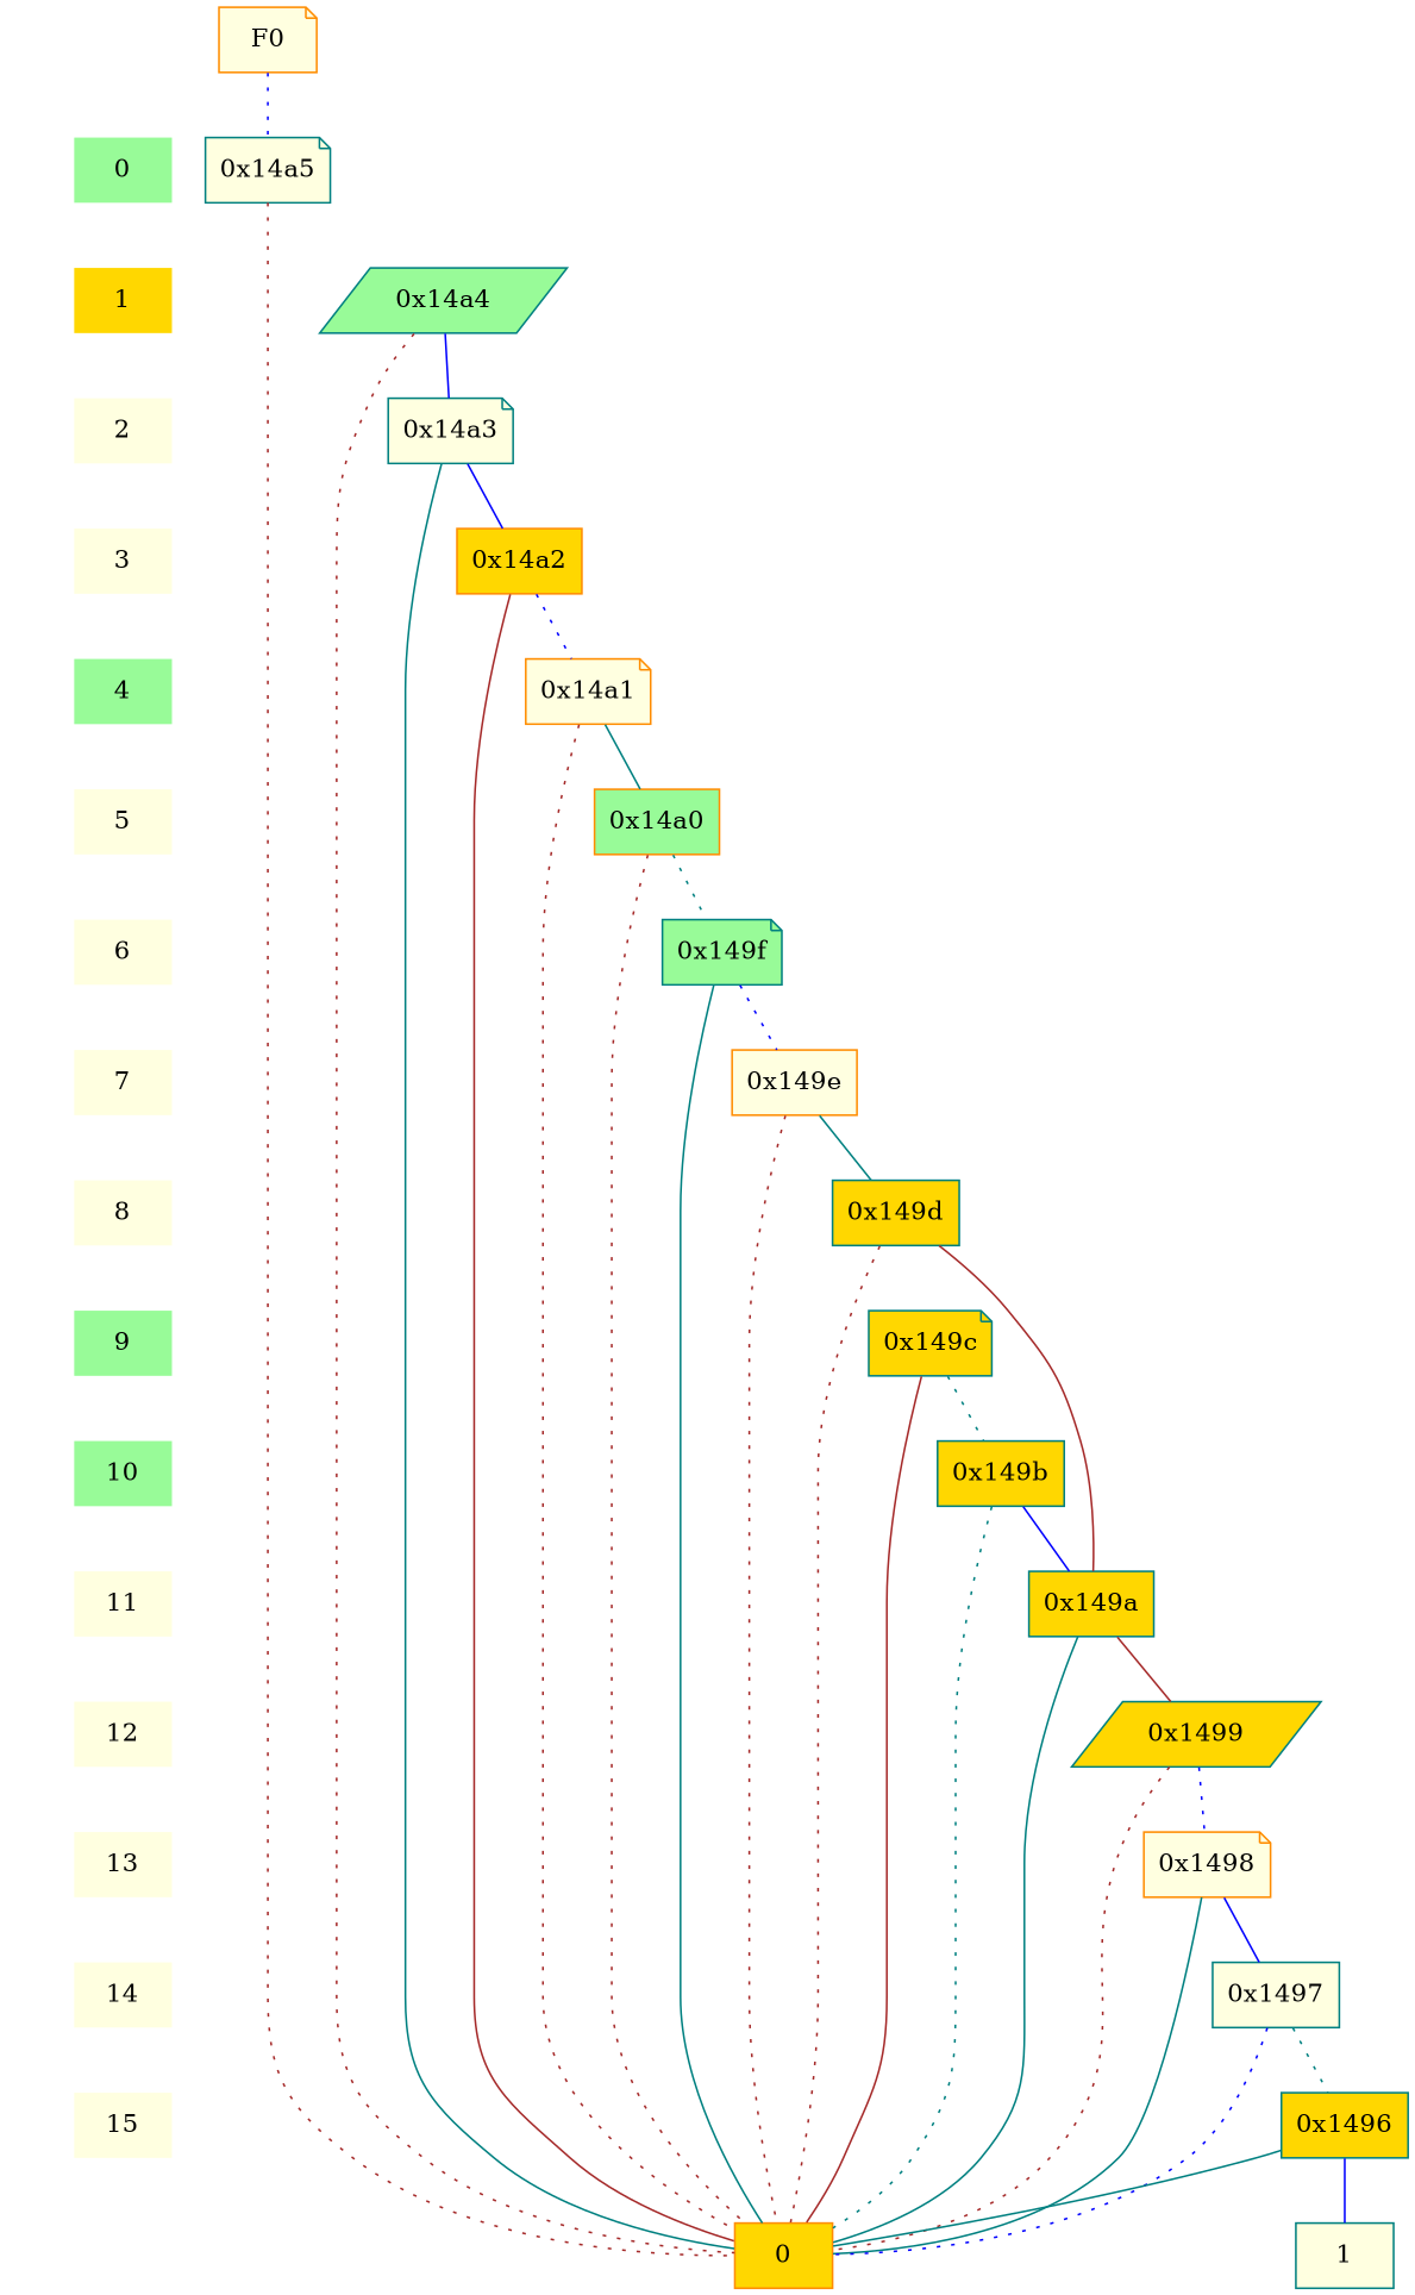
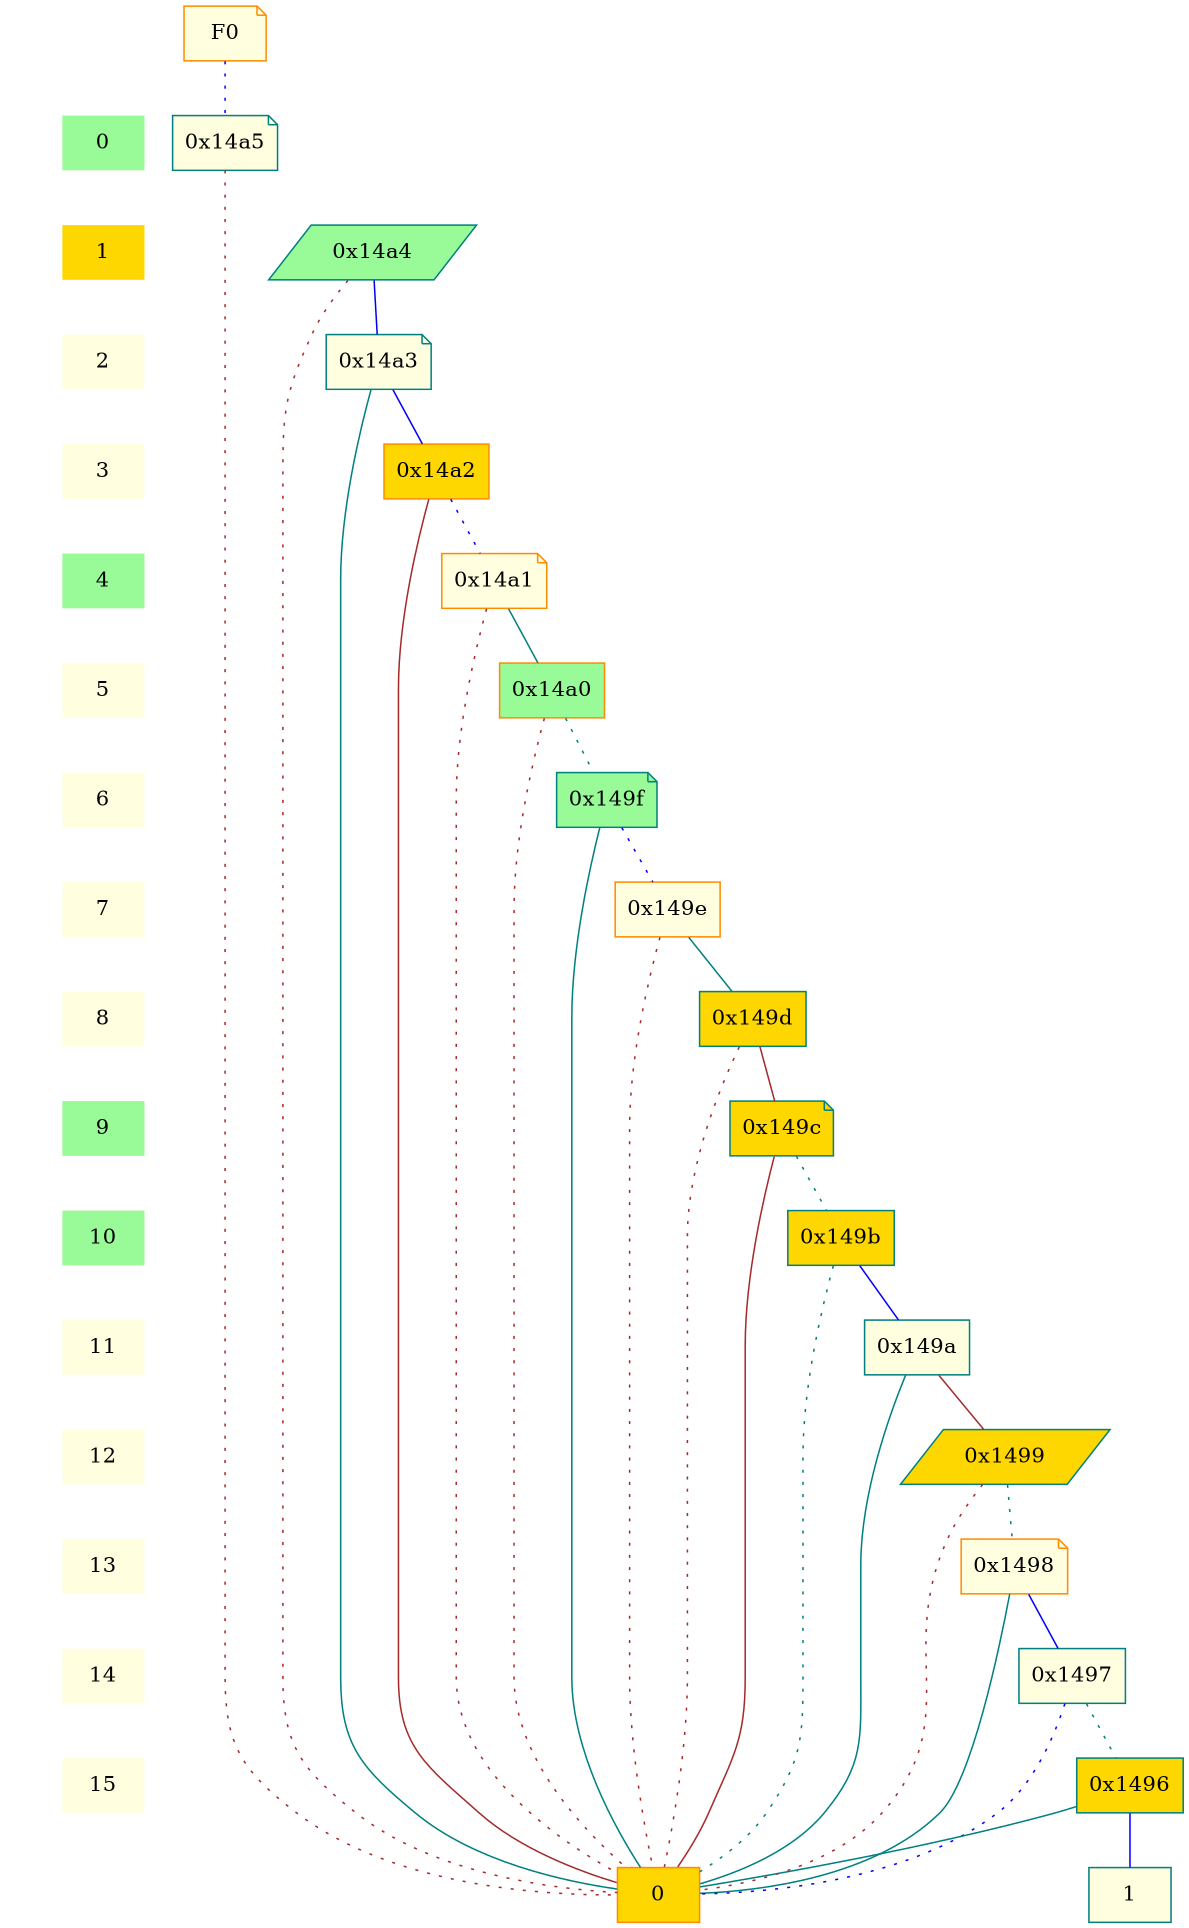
  digraph {
    node [shape=plaintext style=filled color=teal fillcolor=lightyellow]
    edge [dir=none style=invis]
    "CONST NODES" [style=invis color="" fillcolor=""]
    " 0 " [color=darkorange fillcolor=palegreen]
    " 1 " [fillcolor=gold]
    " 2 " [color=darkorange]
    " 3 " [color=darkorange]
    " 4 " [color=darkorange fillcolor=palegreen]
    " 5 "
    " 6 " [color=darkorange]
    " 7 "
    " 8 " [color=darkorange]
    " 9 " [color=darkorange fillcolor=palegreen]
    " 10 " [fillcolor=palegreen]
    " 11 " [color=darkorange]
    " 12 "
    " 13 " [color=darkorange]
    " 14 " [color=darkorange]
    " 15 "
    F0 [color=darkorange shape=note]
    "0x14a5" [shape=note]
    "0x14a4" [fillcolor=palegreen shape=parallelogram]
    "0x14a3" [shape=note]
    "0x14a2" [color=darkorange fillcolor=gold shape=box]
    "0x14a1" [color=darkorange shape=note]
    "0x14a0" [color=darkorange fillcolor=palegreen shape=box]
    "0x149f" [fillcolor=palegreen shape=note]
    "0x149e" [color=darkorange shape=box]
    "0x149d" [fillcolor=gold shape=box]
    "0x149c" [fillcolor=gold shape=note]
    "0x149b" [fillcolor=gold shape=box]
-   "0x149a" [fillcolor=gold shape=box]
+   "0x149a" [shape=box]
    "0x1499" [fillcolor=gold shape=parallelogram]
    "0x1498" [color=darkorange shape=note]
    "0x1497" [shape=box]
    "0x1496" [fillcolor=gold shape=box]
    n35 [color=darkorange fillcolor=gold label=0 shape=box]
    n36 [label=1 shape=box]
    subgraph sub_1 {
      "CONST NODES"
      " 0 "
      " 1 "
      " 2 "
      " 3 "
      " 4 "
      " 5 "
      " 6 "
      " 7 "
      " 8 "
      " 9 "
      " 10 "
      " 11 "
      " 12 "
      " 13 "
      " 14 "
      " 15 "
    }
    subgraph sub_2 {
      rank=same
      F0
    }
    subgraph sub_3 {
      rank=same
      " 0 "
      "0x14a5"
    }
    subgraph sub_4 {
      rank=same
      " 1 "
      "0x14a4"
    }
    subgraph sub_5 {
      rank=same
      " 2 "
      "0x14a3"
    }
    subgraph sub_6 {
      rank=same
      " 3 "
      "0x14a2"
    }
    subgraph sub_7 {
      rank=same
      " 4 "
      "0x14a1"
    }
    subgraph sub_8 {
      rank=same
      " 5 "
      "0x14a0"
    }
    subgraph sub_9 {
      rank=same
      " 6 "
      "0x149f"
    }
    subgraph sub_10 {
      rank=same
      " 7 "
      "0x149e"
    }
    subgraph sub_11 {
      rank=same
      " 8 "
      "0x149d"
    }
    subgraph sub_12 {
      rank=same
      " 9 "
      "0x149c"
    }
    subgraph sub_13 {
      rank=same
      " 10 "
      "0x149b"
    }
    subgraph sub_14 {
      rank=same
      " 11 "
      "0x149a"
    }
    subgraph sub_15 {
      rank=same
      " 12 "
      "0x1499"
    }
    subgraph sub_16 {
      rank=same
      " 13 "
      "0x1498"
    }
    subgraph sub_17 {
      rank=same
      " 14 "
      "0x1497"
    }
    subgraph sub_18 {
      rank=same
      " 15 "
      "0x1496"
    }
    subgraph sub_19 {
      rank=same
      "CONST NODES"
      subgraph sub_20 {
        rank=same
        n35
        n36
      }
    }
    " 0 " -> " 1 "
    " 1 " -> " 2 "
    " 2 " -> " 3 "
    " 3 " -> " 4 "
    " 4 " -> " 5 "
    " 5 " -> " 6 "
    " 6 " -> " 7 "
    " 7 " -> " 8 "
    " 8 " -> " 9 "
    " 9 " -> " 10 "
    " 10 " -> " 11 "
    " 11 " -> " 12 "
    " 12 " -> " 13 "
    " 13 " -> " 14 "
    " 14 " -> " 15 "
    " 15 " -> "CONST NODES"
    F0 -> "0x14a5" [color=blue style=dotted]
    "0x14a5" -> n35 [color=brown style=dotted]
    "0x14a4" -> "0x14a3" [color=blue style=solid]
    "0x14a4" -> n35 [color=brown style=dotted]
    "0x14a3" -> "0x14a2" [color=blue style=solid]
    "0x14a3" -> n35 [color=teal style=solid]
    "0x14a2" -> "0x14a1" [color=blue style=dotted]
    "0x14a2" -> n35 [color=brown style=solid]
    "0x14a1" -> "0x14a0" [color=teal style=solid]
    "0x14a1" -> n35 [color=brown style=dotted]
    "0x14a0" -> "0x149f" [color=teal style=dotted]
    "0x14a0" -> n35 [color=brown style=dotted]
    "0x149f" -> "0x149e" [color=blue style=dotted]
    "0x149f" -> n35 [color=teal style=solid]
    "0x149e" -> "0x149d" [color=teal style=solid]
    "0x149e" -> n35 [color=brown style=dotted]
-   "0x149d" -> "0x149a" [color=brown style=solid]
+   "0x149d" -> "0x149c" [color=brown style=solid]
    "0x149d" -> n35 [color=brown style=dotted]
    "0x149c" -> "0x149b" [color=teal style=dotted]
    "0x149c" -> n35 [color=brown style=solid]
    "0x149b" -> "0x149a" [color=blue style=solid]
    "0x149b" -> n35 [color=teal style=dotted]
    "0x149a" -> "0x1499" [color=brown style=solid]
    "0x149a" -> n35 [color=teal style=solid]
-   "0x1499" -> "0x1498" [color=blue style=dotted]
+   "0x1499" -> "0x1498" [color=teal style=dotted]
    "0x1499" -> n35 [color=brown style=dotted]
    "0x1498" -> "0x1497" [color=blue style=solid]
    "0x1498" -> n35 [color=teal style=solid]
    "0x1497" -> "0x1496" [color=teal style=dotted]
    "0x1497" -> n35 [color=blue style=dotted]
    "0x1496" -> n35 [color=teal style=solid]
    "0x1496" -> n36 [color=blue style=solid]
  }
